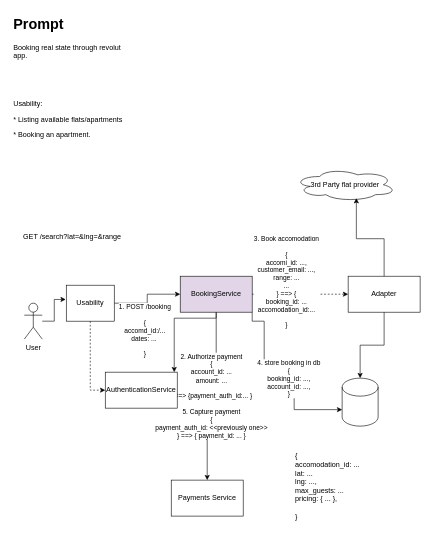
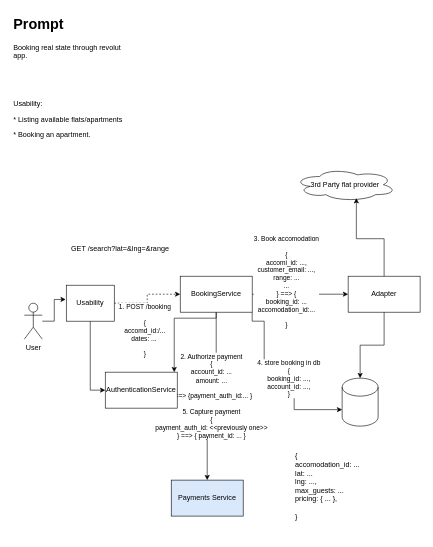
  <mxCell id="0" />
  <mxCell id="1" parent="0" />
  <mxCell id="2" value="&lt;h1 style=&quot;margin-top: 0px;&quot;&gt;Prompt&lt;/h1&gt;&lt;p&gt;Booking real state through revolut app.&lt;/p&gt;&lt;p&gt;&lt;br&gt;&lt;/p&gt;&lt;p&gt;&lt;br&gt;&lt;/p&gt;&lt;p&gt;Usability:&lt;/p&gt;&lt;p&gt;* Listing available flats/apartments&lt;/p&gt;&lt;p&gt;* Booking an apartment.&lt;/p&gt;&lt;p&gt;&lt;br&gt;&lt;/p&gt;&lt;p&gt;&lt;br&gt;&lt;/p&gt;" style="text;html=1;whiteSpace=wrap;overflow=hidden;rounded=0;" vertex="1" parent="1"><mxGeometry x="20" y="20" width="190" height="250" as="geometry" /></mxCell>
  <mxCell id="3" value="2. Authorize payment&lt;div&gt;{&lt;/div&gt;&lt;div&gt;account_id: ...&lt;/div&gt;&lt;div&gt;amount: ...&lt;/div&gt;&lt;div&gt;&lt;br&gt;&lt;/div&gt;&lt;div&gt;} ==&amp;gt; {payment_auth_id:... }&lt;/div&gt;&lt;div&gt;&lt;br&gt;&lt;div&gt;5. Capture payment&lt;/div&gt;&lt;/div&gt;&lt;div&gt;{&lt;/div&gt;&lt;div&gt;payment_auth_id: &amp;lt;&amp;lt;previously one&amp;gt;&amp;gt;&lt;/div&gt;&lt;div&gt;} ==&amp;gt; { payment_id: ... }&lt;/div&gt;" style="edgeStyle=orthogonalEdgeStyle;rounded=0;orthogonalLoop=1;jettySize=auto;html=1;entryX=0.5;entryY=0;entryDx=0;entryDy=0;" edge="1" parent="1" source="5" target="13"><mxGeometry x="0.002" relative="1" as="geometry"><mxPoint as="offset" /></mxGeometry></mxCell>
  <mxCell id="4" style="edgeStyle=orthogonalEdgeStyle;rounded=0;orthogonalLoop=1;jettySize=auto;html=1;" edge="1" parent="1" source="5" target="20"><mxGeometry relative="1" as="geometry"><Array as="points"><mxPoint x="360" y="530" /><mxPoint x="290" y="530" /><mxPoint x="290" y="650" /></Array></mxGeometry></mxCell>
- <mxCell id="5" value="BookingService" style="rounded=0;whiteSpace=wrap;html=1;fillColor=#e1d5e7;" vertex="1" parent="1"><mxGeometry x="300" y="460" width="120" height="60" as="geometry" /></mxCell>
- <mxCell id="6" style="edgeStyle=orthogonalEdgeStyle;rounded=0;orthogonalLoop=1;jettySize=auto;html=1;exitX=1;exitY=0.5;exitDx=0;exitDy=0;" edge="1" parent="1" source="8" target="5"><mxGeometry relative="1" as="geometry" /></mxCell>
- <mxCell id="7" style="edgeStyle=orthogonalEdgeStyle;rounded=0;orthogonalLoop=1;jettySize=auto;html=1;dashed=1;" edge="1" parent="1" source="8" target="20"><mxGeometry relative="1" as="geometry"><Array as="points"><mxPoint x="150" y="650" /></Array></mxGeometry></mxCell>
+ <mxCell id="5" value="BookingService" style="rounded=0;whiteSpace=wrap;html=1;" vertex="1" parent="1"><mxGeometry x="300" y="460" width="120" height="60" as="geometry" /></mxCell>
+ <mxCell id="6" style="edgeStyle=orthogonalEdgeStyle;rounded=0;orthogonalLoop=1;jettySize=auto;html=1;exitX=1;exitY=0.5;exitDx=0;exitDy=0;dashed=1;" edge="1" parent="1" source="8" target="5"><mxGeometry relative="1" as="geometry" /></mxCell>
+ <mxCell id="7" style="edgeStyle=orthogonalEdgeStyle;rounded=0;orthogonalLoop=1;jettySize=auto;html=1;" edge="1" parent="1" source="8" target="20"><mxGeometry relative="1" as="geometry"><Array as="points"><mxPoint x="150" y="650" /></Array></mxGeometry></mxCell>
  <mxCell id="8" value="Usability" style="rounded=0;whiteSpace=wrap;html=1;" vertex="1" parent="1"><mxGeometry x="110" y="475" width="80" height="60" as="geometry" /></mxCell>
  <mxCell id="9" value="User&lt;div&gt;&lt;br&gt;&lt;/div&gt;" style="shape=umlActor;verticalLabelPosition=bottom;verticalAlign=top;html=1;outlineConnect=0;" vertex="1" parent="1"><mxGeometry x="40" y="505" width="30" height="60" as="geometry" /></mxCell>
  <mxCell id="10" style="edgeStyle=orthogonalEdgeStyle;rounded=0;orthogonalLoop=1;jettySize=auto;html=1;entryX=-0.012;entryY=0.396;entryDx=0;entryDy=0;entryPerimeter=0;" edge="1" parent="1" source="9" target="8"><mxGeometry relative="1" as="geometry" /></mxCell>
  <mxCell id="11" value="1. POST /booking&lt;div&gt;&lt;br&gt;&lt;/div&gt;&lt;div&gt;{&lt;/div&gt;&lt;div&gt;accomd_id:/...&lt;/div&gt;&lt;div&gt;dates: ...&amp;nbsp;&lt;/div&gt;&lt;div&gt;&lt;br&gt;&lt;/div&gt;&lt;div&gt;}&lt;/div&gt;" style="edgeLabel;html=1;align=center;verticalAlign=middle;resizable=0;points=[];" vertex="1" connectable="0" parent="10"><mxGeometry x="0.015" y="2" relative="1" as="geometry"><mxPoint x="152" y="33" as="offset" /></mxGeometry></mxCell>
  <mxCell id="12" value="3rd Party flat provider" style="ellipse;shape=cloud;whiteSpace=wrap;html=1;" vertex="1" parent="1"><mxGeometry x="490" y="280" width="170" height="55" as="geometry" /></mxCell>
- <mxCell id="13" value="Payments Service" style="rounded=0;whiteSpace=wrap;html=1;" vertex="1" parent="1"><mxGeometry x="285" y="800" width="120" height="60" as="geometry" /></mxCell>
- <mxCell id="14" value="3. Book accomodation&lt;div&gt;&lt;br&gt;&lt;/div&gt;&lt;div&gt;{&lt;/div&gt;&lt;div&gt;accomi_id: ...,&lt;/div&gt;&lt;div&gt;customer_email: ...,&lt;/div&gt;&lt;div&gt;range: ...&lt;/div&gt;&lt;div&gt;...&lt;/div&gt;&lt;div&gt;} ==&amp;gt; {&lt;/div&gt;&lt;div&gt;booking_id: ...&lt;/div&gt;&lt;div&gt;accomodation_id:...&lt;/div&gt;&lt;div&gt;&lt;br&gt;&lt;/div&gt;&lt;div&gt;}&lt;/div&gt;" style="edgeStyle=orthogonalEdgeStyle;rounded=0;orthogonalLoop=1;jettySize=auto;html=1;dashed=1;" edge="1" parent="1" source="5" target="15"><mxGeometry x="-0.289" y="20" relative="1" as="geometry"><mxPoint x="405" y="505" as="sourcePoint" /><mxPoint x="535" y="415" as="targetPoint" /><mxPoint as="offset" /></mxGeometry></mxCell>
+ <mxCell id="13" value="Payments Service" style="rounded=0;whiteSpace=wrap;html=1;fillColor=#dae8fc;" vertex="1" parent="1"><mxGeometry x="285" y="800" width="120" height="60" as="geometry" /></mxCell>
+ <mxCell id="14" value="3. Book accomodation&lt;div&gt;&lt;br&gt;&lt;/div&gt;&lt;div&gt;{&lt;/div&gt;&lt;div&gt;accomi_id: ...,&lt;/div&gt;&lt;div&gt;customer_email: ...,&lt;/div&gt;&lt;div&gt;range: ...&lt;/div&gt;&lt;div&gt;...&lt;/div&gt;&lt;div&gt;} ==&amp;gt; {&lt;/div&gt;&lt;div&gt;booking_id: ...&lt;/div&gt;&lt;div&gt;accomodation_id:...&lt;/div&gt;&lt;div&gt;&lt;br&gt;&lt;/div&gt;&lt;div&gt;}&lt;/div&gt;" style="edgeStyle=orthogonalEdgeStyle;rounded=0;orthogonalLoop=1;jettySize=auto;html=1;" edge="1" parent="1" source="5" target="15"><mxGeometry x="-0.289" y="20" relative="1" as="geometry"><mxPoint x="405" y="505" as="sourcePoint" /><mxPoint x="535" y="415" as="targetPoint" /><mxPoint as="offset" /></mxGeometry></mxCell>
  <mxCell id="15" value="Adapter" style="rounded=0;whiteSpace=wrap;html=1;" vertex="1" parent="1"><mxGeometry x="580" y="460" width="120" height="60" as="geometry" /></mxCell>
  <mxCell id="16" style="edgeStyle=orthogonalEdgeStyle;rounded=0;orthogonalLoop=1;jettySize=auto;html=1;entryX=0.61;entryY=0.908;entryDx=0;entryDy=0;entryPerimeter=0;" edge="1" parent="1" source="15" target="12"><mxGeometry relative="1" as="geometry" /></mxCell>
  <mxCell id="17" value="" style="shape=cylinder3;whiteSpace=wrap;html=1;boundedLbl=1;backgroundOutline=1;size=15;" vertex="1" parent="1"><mxGeometry x="570" y="630" width="60" height="80" as="geometry" /></mxCell>
  <mxCell id="18" style="edgeStyle=orthogonalEdgeStyle;rounded=0;orthogonalLoop=1;jettySize=auto;html=1;exitX=1;exitY=1;exitDx=0;exitDy=0;entryX=0;entryY=0;entryDx=0;entryDy=52.5;entryPerimeter=0;" edge="1" parent="1" source="5" target="17"><mxGeometry relative="1" as="geometry"><Array as="points"><mxPoint x="440" y="535" /><mxPoint x="440" y="620" /><mxPoint x="490" y="620" /><mxPoint x="490" y="683" /></Array></mxGeometry></mxCell>
  <mxCell id="19" value="4. store booking in db&lt;div&gt;{&lt;/div&gt;&lt;div&gt;booking_id: ...,&lt;/div&gt;&lt;div&gt;account_id: ...,&lt;/div&gt;&lt;div&gt;}&lt;/div&gt;" style="edgeLabel;html=1;align=center;verticalAlign=middle;resizable=0;points=[];" vertex="1" connectable="0" parent="18"><mxGeometry x="0.024" y="1" relative="1" as="geometry"><mxPoint y="11" as="offset" /></mxGeometry></mxCell>
  <mxCell id="20" value="AuthenticationService" style="rounded=0;whiteSpace=wrap;html=1;" vertex="1" parent="1"><mxGeometry x="175" y="620" width="120" height="60" as="geometry" /></mxCell>
  <mxCell id="21" style="edgeStyle=orthogonalEdgeStyle;rounded=0;orthogonalLoop=1;jettySize=auto;html=1;entryX=0.5;entryY=0;entryDx=0;entryDy=0;entryPerimeter=0;" edge="1" parent="1" source="15" target="17"><mxGeometry relative="1" as="geometry" /></mxCell>
- <mxCell id="22" value="GET /search?lat=&amp;amp;lng=&amp;amp;range" style="text;html=1;align=center;verticalAlign=middle;whiteSpace=wrap;rounded=0;" vertex="1" parent="1"><mxGeometry x="10" y="380" width="220" height="30" as="geometry" /></mxCell>
+ <mxCell id="22" value="GET /search?lat=&amp;amp;lng=&amp;amp;range" style="text;html=1;align=center;verticalAlign=middle;whiteSpace=wrap;rounded=0;" vertex="1" parent="1"><mxGeometry x="90" y="400" width="220" height="30" as="geometry" /></mxCell>
  <mxCell id="23" value="{&lt;div&gt;accomodation_id: ...&lt;/div&gt;&lt;div&gt;lat: ...&lt;/div&gt;&lt;div&gt;lng: ...,&lt;/div&gt;&lt;div&gt;max_guests: ...&lt;/div&gt;&lt;div&gt;pricing: { ... },&lt;/div&gt;&lt;div&gt;&lt;br&gt;&lt;/div&gt;&lt;div&gt;}&lt;/div&gt;" style="text;html=1;align=left;verticalAlign=middle;whiteSpace=wrap;rounded=0;" vertex="1" parent="1"><mxGeometry x="490" y="730" width="200" height="160" as="geometry" /></mxCell>
